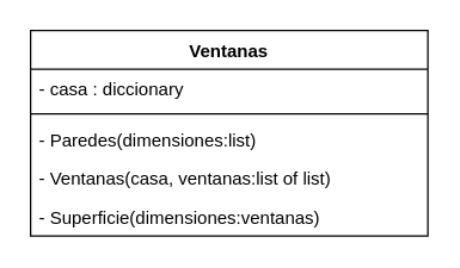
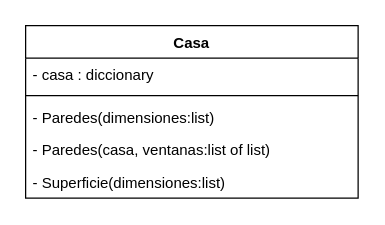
  <mxCell id="0" />
  <mxCell id="1" parent="0" />
- <mxCell id="2" value="Ventanas" style="swimlane;fontStyle=1;align=center;verticalAlign=top;childLayout=stackLayout;horizontal=1;startSize=26;horizontalStack=0;resizeParent=1;resizeParentMax=0;resizeLast=0;collapsible=1;marginBottom=0;" vertex="1" parent="1"><mxGeometry x="20" y="20" width="266" height="138" as="geometry" /></mxCell>
+ <mxCell id="2" value="Casa" style="swimlane;fontStyle=1;align=center;verticalAlign=top;childLayout=stackLayout;horizontal=1;startSize=26;horizontalStack=0;resizeParent=1;resizeParentMax=0;resizeLast=0;collapsible=1;marginBottom=0;" vertex="1" parent="1"><mxGeometry x="20" y="20" width="266" height="138" as="geometry" /></mxCell>
  <mxCell id="3" value="- casa : diccionary" style="text;strokeColor=none;fillColor=none;align=left;verticalAlign=top;spacingLeft=4;spacingRight=4;overflow=hidden;rotatable=0;points=[[0,0.5],[1,0.5]];portConstraint=eastwest;" vertex="1" parent="2"><mxGeometry y="26" width="266" height="26" as="geometry" /></mxCell>
  <mxCell id="4" value="" style="line;strokeWidth=1;fillColor=none;align=left;verticalAlign=middle;spacingTop=-1;spacingLeft=3;spacingRight=3;rotatable=0;labelPosition=right;points=[];portConstraint=eastwest;" vertex="1" parent="2"><mxGeometry y="52" width="266" height="8" as="geometry" /></mxCell>
  <mxCell id="5" value="- Paredes(dimensiones:list)" style="text;strokeColor=none;fillColor=none;align=left;verticalAlign=top;spacingLeft=4;spacingRight=4;overflow=hidden;rotatable=0;points=[[0,0.5],[1,0.5]];portConstraint=eastwest;" vertex="1" parent="2"><mxGeometry y="60" width="266" height="26" as="geometry" /></mxCell>
- <mxCell id="6" value="- Ventanas(casa, ventanas:list of list)" style="text;strokeColor=none;fillColor=none;align=left;verticalAlign=top;spacingLeft=4;spacingRight=4;overflow=hidden;rotatable=0;points=[[0,0.5],[1,0.5]];portConstraint=eastwest;" vertex="1" parent="2"><mxGeometry y="86" width="266" height="26" as="geometry" /></mxCell>
- <mxCell id="7" value="- Superficie(dimensiones:ventanas)" style="text;strokeColor=none;fillColor=none;align=left;verticalAlign=top;spacingLeft=4;spacingRight=4;overflow=hidden;rotatable=0;points=[[0,0.5],[1,0.5]];portConstraint=eastwest;" vertex="1" parent="2"><mxGeometry y="112" width="266" height="26" as="geometry" /></mxCell>
+ <mxCell id="6" value="- Paredes(casa, ventanas:list of list)" style="text;strokeColor=none;fillColor=none;align=left;verticalAlign=top;spacingLeft=4;spacingRight=4;overflow=hidden;rotatable=0;points=[[0,0.5],[1,0.5]];portConstraint=eastwest;" vertex="1" parent="2"><mxGeometry y="86" width="266" height="26" as="geometry" /></mxCell>
+ <mxCell id="7" value="- Superficie(dimensiones:list)" style="text;strokeColor=none;fillColor=none;align=left;verticalAlign=top;spacingLeft=4;spacingRight=4;overflow=hidden;rotatable=0;points=[[0,0.5],[1,0.5]];portConstraint=eastwest;" vertex="1" parent="2"><mxGeometry y="112" width="266" height="26" as="geometry" /></mxCell>
